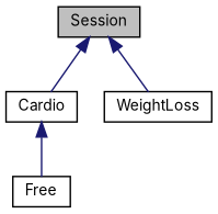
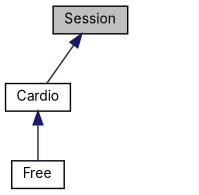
  digraph {
    fontname=Inter
    node [color=black fillcolor=white fontname=Inter fontsize=10 shape=record style=filled]
    edge [color=midnightblue dir=back fontname=Inter fontsize=10 labelfontname=Helvetica labelfontsize=10 style=solid]
    n1 [fillcolor=grey75 fontcolor=black height=0.2 label=Session width=0.4]
    n2 [height=0.2 label=Cardio width=0.4]
-   n3 [height=0.2 label=WeightLoss width=0.4]
    n4 [height=0.2 label=Free width=0.4]
    n1 -> n2
-   n1 -> n3
    n2 -> n4
  }
